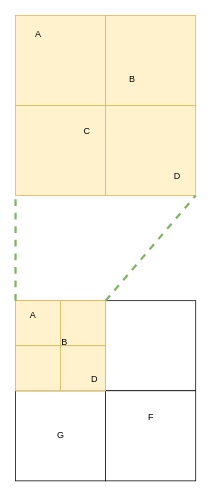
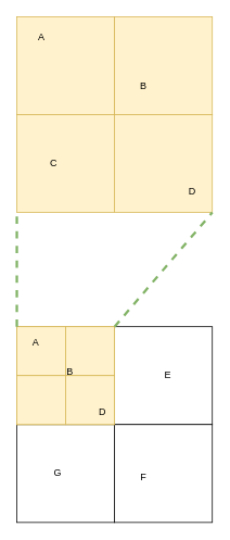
  <mxCell id="0" />
  <mxCell id="1" parent="0" />
  <mxCell id="2" value="" style="rounded=0;whiteSpace=wrap;html=1;fillColor=#fff2cc;strokeColor=#d6b656;" vertex="1" parent="1"><mxGeometry x="20" y="20" width="120" height="120" as="geometry" /></mxCell>
  <mxCell id="3" value="" style="rounded=0;whiteSpace=wrap;html=1;fillColor=#fff2cc;strokeColor=#d6b656;" vertex="1" parent="1"><mxGeometry x="140" y="20" width="120" height="120" as="geometry" /></mxCell>
  <mxCell id="4" value="" style="rounded=0;whiteSpace=wrap;html=1;fillColor=#fff2cc;strokeColor=#d6b656;" vertex="1" parent="1"><mxGeometry x="140" y="140" width="120" height="120" as="geometry" /></mxCell>
  <mxCell id="5" value="" style="rounded=0;whiteSpace=wrap;html=1;fillColor=#fff2cc;strokeColor=#d6b656;" vertex="1" parent="1"><mxGeometry x="20" y="140" width="120" height="120" as="geometry" /></mxCell>
  <mxCell id="6" value="A" style="text;html=1;align=center;verticalAlign=middle;resizable=0;points=[];autosize=1;" vertex="1" parent="1"><mxGeometry x="35" y="30" width="30" height="30" as="geometry" /></mxCell>
  <mxCell id="7" value="B" style="text;html=1;align=center;verticalAlign=middle;resizable=0;points=[];autosize=1;" vertex="1" parent="1"><mxGeometry x="160" y="90" width="30" height="30" as="geometry" /></mxCell>
- <mxCell id="8" value="C" style="text;html=1;align=center;verticalAlign=middle;resizable=0;points=[];autosize=1;" vertex="1" parent="1"><mxGeometry x="100" y="160" width="30" height="30" as="geometry" /></mxCell>
+ <mxCell id="8" value="C" style="text;html=1;align=center;verticalAlign=middle;resizable=0;points=[];autosize=1;" vertex="1" parent="1"><mxGeometry x="50" y="185" width="30" height="30" as="geometry" /></mxCell>
  <mxCell id="9" value="D" style="text;html=1;align=center;verticalAlign=middle;resizable=0;points=[];autosize=1;" vertex="1" parent="1"><mxGeometry x="220" y="220" width="30" height="30" as="geometry" /></mxCell>
  <mxCell id="10" value="" style="rounded=0;whiteSpace=wrap;html=1;" vertex="1" parent="1"><mxGeometry x="140" y="400" width="120" height="120" as="geometry" /></mxCell>
  <mxCell id="11" value="" style="rounded=0;whiteSpace=wrap;html=1;" vertex="1" parent="1"><mxGeometry x="140" y="520" width="120" height="120" as="geometry" /></mxCell>
  <mxCell id="12" value="" style="rounded=0;whiteSpace=wrap;html=1;" vertex="1" parent="1"><mxGeometry x="20" y="520" width="120" height="120" as="geometry" /></mxCell>
- <mxCell id="14" value="F" style="text;html=1;align=center;verticalAlign=middle;resizable=0;points=[];autosize=1;strokeColor=none;fillColor=none;" vertex="1" parent="1"><mxGeometry x="185" y="540" width="30" height="30" as="geometry" /></mxCell>
- <mxCell id="15" value="G" style="text;html=1;align=center;verticalAlign=middle;resizable=0;points=[];autosize=1;strokeColor=none;fillColor=none;" vertex="1" parent="1"><mxGeometry x="65" y="565" width="30" height="30" as="geometry" /></mxCell>
+ <mxCell id="13" value="E" style="text;html=1;align=center;verticalAlign=middle;resizable=0;points=[];autosize=1;strokeColor=none;fillColor=none;" vertex="1" parent="1"><mxGeometry x="190" y="445" width="30" height="30" as="geometry" /></mxCell>
+ <mxCell id="14" value="F" style="text;html=1;align=center;verticalAlign=middle;resizable=0;points=[];autosize=1;strokeColor=none;fillColor=none;" vertex="1" parent="1"><mxGeometry x="160" y="570" width="30" height="30" as="geometry" /></mxCell>
+ <mxCell id="15" value="G" style="text;html=1;align=center;verticalAlign=middle;resizable=0;points=[];autosize=1;strokeColor=none;fillColor=none;" vertex="1" parent="1"><mxGeometry x="55" y="565" width="30" height="30" as="geometry" /></mxCell>
  <mxCell id="16" value="" style="group;fillColor=#fff2cc;strokeColor=#d6b656;" vertex="1" connectable="0" parent="1"><mxGeometry x="20" y="400" width="120" height="120" as="geometry" /></mxCell>
  <mxCell id="17" value="" style="rounded=0;whiteSpace=wrap;html=1;fillColor=#fff2cc;strokeColor=#d6b656;" vertex="1" parent="16"><mxGeometry width="60" height="60" as="geometry" /></mxCell>
  <mxCell id="18" value="" style="rounded=0;whiteSpace=wrap;html=1;fillColor=#fff2cc;strokeColor=#d6b656;" vertex="1" parent="16"><mxGeometry x="60" width="60" height="60" as="geometry" /></mxCell>
  <mxCell id="19" value="" style="rounded=0;whiteSpace=wrap;html=1;fillColor=#fff2cc;strokeColor=#d6b656;" vertex="1" parent="16"><mxGeometry x="60" y="60" width="60" height="60" as="geometry" /></mxCell>
  <mxCell id="20" value="" style="rounded=0;whiteSpace=wrap;html=1;fillColor=#fff2cc;strokeColor=#d6b656;" vertex="1" parent="16"><mxGeometry y="60" width="60" height="60" as="geometry" /></mxCell>
  <mxCell id="21" value="A" style="text;html=1;align=center;verticalAlign=middle;resizable=0;points=[];autosize=1;" vertex="1" parent="16"><mxGeometry x="7.5" y="5" width="30" height="30" as="geometry" /></mxCell>
  <mxCell id="22" value="D" style="text;html=1;align=center;verticalAlign=middle;resizable=0;points=[];autosize=1;" vertex="1" parent="16"><mxGeometry x="90" y="90" width="30" height="30" as="geometry" /></mxCell>
  <mxCell id="23" value="B" style="text;html=1;align=center;verticalAlign=middle;resizable=0;points=[];autosize=1;" vertex="1" parent="16"><mxGeometry x="50" y="40" width="30" height="30" as="geometry" /></mxCell>
  <mxCell id="24" value="" style="endArrow=none;dashed=1;html=1;rounded=0;entryX=0;entryY=1;entryDx=0;entryDy=0;exitX=0;exitY=0;exitDx=0;exitDy=0;fillColor=#d5e8d4;strokeColor=#82b366;strokeWidth=3;" edge="1" parent="1" source="17" target="5"><mxGeometry width="50" height="50" relative="1" as="geometry"><mxPoint x="280" y="310" as="sourcePoint" /><mxPoint x="330" y="260" as="targetPoint" /></mxGeometry></mxCell>
  <mxCell id="25" value="" style="endArrow=none;dashed=1;html=1;rounded=0;entryX=1;entryY=1;entryDx=0;entryDy=0;exitX=1;exitY=0;exitDx=0;exitDy=0;fillColor=#d5e8d4;strokeColor=#82b366;strokeWidth=3;" edge="1" parent="1" source="18" target="4"><mxGeometry width="50" height="50" relative="1" as="geometry"><mxPoint x="280" y="310" as="sourcePoint" /><mxPoint x="330" y="260" as="targetPoint" /></mxGeometry></mxCell>
